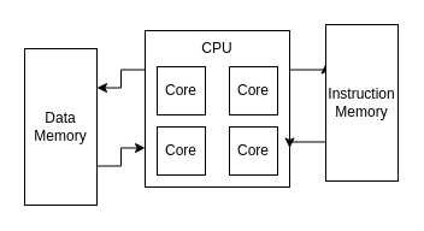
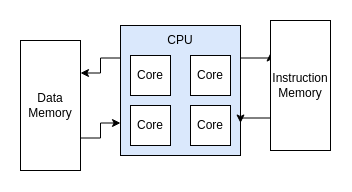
  <mxCell id="0" />
  <mxCell id="1" parent="0" />
  <mxCell id="2" style="edgeStyle=orthogonalEdgeStyle;rounded=0;orthogonalLoop=1;jettySize=auto;html=1;exitX=1;exitY=0.75;exitDx=0;exitDy=0;entryX=0;entryY=0.75;entryDx=0;entryDy=0;" parent="1" source="3" target="6" edge="1"><mxGeometry relative="1" as="geometry" /></mxCell>
  <mxCell id="3" value="&lt;div&gt;Data&lt;/div&gt;&lt;div&gt;Memory&lt;/div&gt;" style="rounded=0;whiteSpace=wrap;html=1;" parent="1" vertex="1"><mxGeometry x="20" y="40" width="60" height="130" as="geometry" /></mxCell>
  <mxCell id="4" style="edgeStyle=orthogonalEdgeStyle;rounded=0;orthogonalLoop=1;jettySize=auto;html=1;exitX=0;exitY=0.25;exitDx=0;exitDy=0;entryX=1;entryY=0.25;entryDx=0;entryDy=0;" parent="1" source="6" target="3" edge="1"><mxGeometry relative="1" as="geometry" /></mxCell>
  <mxCell id="5" style="edgeStyle=orthogonalEdgeStyle;rounded=0;orthogonalLoop=1;jettySize=auto;html=1;exitX=1;exitY=0.25;exitDx=0;exitDy=0;entryX=0;entryY=0.25;entryDx=0;entryDy=0;" parent="1" source="6" target="8" edge="1"><mxGeometry relative="1" as="geometry" /></mxCell>
- <mxCell id="6" value="&lt;div&gt;CPU&lt;/div&gt;&lt;div&gt;&lt;br&gt;&lt;/div&gt;&lt;div&gt;&lt;br&gt;&lt;/div&gt;&lt;div&gt;&lt;br&gt;&lt;/div&gt;&lt;div&gt;&lt;br&gt;&lt;/div&gt;&lt;div&gt;&lt;br&gt;&lt;/div&gt;&lt;div&gt;&lt;br&gt;&lt;/div&gt;&lt;div&gt;&lt;br&gt;&lt;/div&gt;" style="rounded=0;whiteSpace=wrap;html=1;" parent="1" vertex="1"><mxGeometry x="120" y="25" width="120" height="130" as="geometry" /></mxCell>
+ <mxCell id="6" value="&lt;div&gt;CPU&lt;/div&gt;&lt;div&gt;&lt;br&gt;&lt;/div&gt;&lt;div&gt;&lt;br&gt;&lt;/div&gt;&lt;div&gt;&lt;br&gt;&lt;/div&gt;&lt;div&gt;&lt;br&gt;&lt;/div&gt;&lt;div&gt;&lt;br&gt;&lt;/div&gt;&lt;div&gt;&lt;br&gt;&lt;/div&gt;&lt;div&gt;&lt;br&gt;&lt;/div&gt;" style="rounded=0;whiteSpace=wrap;html=1;fillColor=#dae8fc;" parent="1" vertex="1"><mxGeometry x="120" y="25" width="120" height="130" as="geometry" /></mxCell>
  <mxCell id="7" style="edgeStyle=orthogonalEdgeStyle;rounded=0;orthogonalLoop=1;jettySize=auto;html=1;exitX=0;exitY=0.75;exitDx=0;exitDy=0;entryX=1;entryY=0.75;entryDx=0;entryDy=0;" parent="1" source="8" target="6" edge="1"><mxGeometry relative="1" as="geometry" /></mxCell>
  <mxCell id="8" value="&lt;div&gt;Instruction&lt;/div&gt;&lt;div&gt;Memory&lt;/div&gt;" style="rounded=0;whiteSpace=wrap;html=1;" parent="1" vertex="1"><mxGeometry x="270" y="20" width="60" height="130" as="geometry" /></mxCell>
  <mxCell id="9" value="Core" style="rounded=0;whiteSpace=wrap;html=1;" parent="1" vertex="1"><mxGeometry x="130" y="55" width="40" height="40" as="geometry" /></mxCell>
  <mxCell id="10" value="Core" style="rounded=0;whiteSpace=wrap;html=1;" parent="1" vertex="1"><mxGeometry x="190" y="55" width="40" height="40" as="geometry" /></mxCell>
  <mxCell id="11" value="Core" style="rounded=0;whiteSpace=wrap;html=1;" parent="1" vertex="1"><mxGeometry x="130" y="105" width="40" height="40" as="geometry" /></mxCell>
  <mxCell id="12" value="Core" style="rounded=0;whiteSpace=wrap;html=1;" parent="1" vertex="1"><mxGeometry x="190" y="105" width="40" height="40" as="geometry" /></mxCell>
